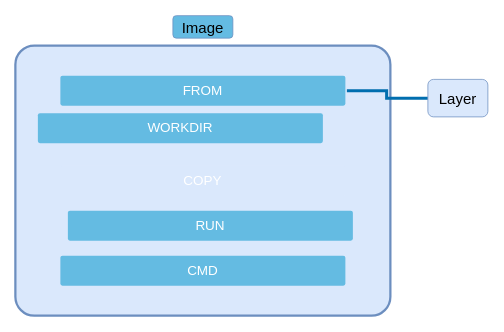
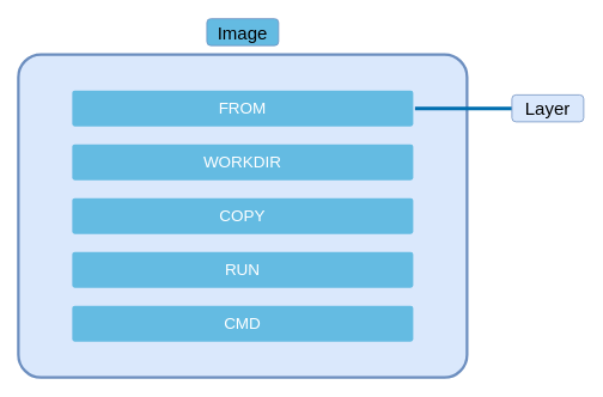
  <mxCell id="0" />
  <mxCell id="1" parent="0" />
  <mxCell id="2" value="" style="rounded=1;whiteSpace=wrap;html=1;shadow=0;labelBackgroundColor=none;strokeColor=#6c8ebf;strokeWidth=3;fillColor=#dae8fc;fontFamily=Helvetica;fontSize=14;align=center;spacing=5;fontStyle=1;arcSize=7;perimeterSpacing=2;" parent="1" vertex="1"><mxGeometry x="20" y="60" width="500" height="360" as="geometry" /></mxCell>
- <mxCell id="3" value="&lt;font style=&quot;font-size: 18px&quot;&gt;WORKDIR&lt;/font&gt;" style="rounded=1;whiteSpace=wrap;html=1;shadow=0;labelBackgroundColor=none;strokeColor=none;strokeWidth=3;fillColor=#64bbe2;fontFamily=Helvetica;fontSize=14;fontColor=#FFFFFF;align=center;spacing=5;arcSize=7;perimeterSpacing=2;" parent="1" vertex="1"><mxGeometry x="50" y="150" width="380" height="40" as="geometry" /></mxCell>
+ <mxCell id="3" value="&lt;font style=&quot;font-size: 18px&quot;&gt;WORKDIR&lt;/font&gt;" style="rounded=1;whiteSpace=wrap;html=1;shadow=0;labelBackgroundColor=none;strokeColor=none;strokeWidth=3;fillColor=#64bbe2;fontFamily=Helvetica;fontSize=14;fontColor=#FFFFFF;align=center;spacing=5;arcSize=7;perimeterSpacing=2;" parent="1" vertex="1"><mxGeometry x="80" y="160" width="380" height="40" as="geometry" /></mxCell>
  <mxCell id="4" style="edgeStyle=orthogonalEdgeStyle;rounded=0;orthogonalLoop=1;jettySize=auto;html=1;entryX=0;entryY=0.5;entryDx=0;entryDy=0;fillColor=#1ba1e2;strokeColor=#006EAF;strokeWidth=4;endArrow=none;" edge="1" parent="1" source="5" target="9"><mxGeometry relative="1" as="geometry" /></mxCell>
  <mxCell id="5" value="&lt;font style=&quot;font-size: 18px&quot;&gt;FROM&lt;/font&gt;" style="rounded=1;whiteSpace=wrap;html=1;shadow=0;labelBackgroundColor=none;strokeColor=none;strokeWidth=3;fillColor=#64bbe2;fontFamily=Helvetica;fontSize=14;fontColor=#FFFFFF;align=center;spacing=5;arcSize=7;perimeterSpacing=2;" vertex="1" parent="1"><mxGeometry x="80" y="100" width="380" height="40" as="geometry" /></mxCell>
- <mxCell id="6" value="&lt;font style=&quot;font-size: 18px&quot;&gt;COPY&lt;/font&gt;" style="rounded=1;whiteSpace=wrap;html=1;shadow=0;labelBackgroundColor=none;strokeColor=none;strokeWidth=3;fillColor=#dae8fc;fontFamily=Helvetica;fontSize=14;fontColor=#FFFFFF;align=center;spacing=5;arcSize=7;perimeterSpacing=2;" vertex="1" parent="1"><mxGeometry x="80" y="220" width="380" height="40" as="geometry" /></mxCell>
- <mxCell id="7" value="&lt;font style=&quot;font-size: 18px&quot;&gt;RUN&lt;/font&gt;" style="rounded=1;whiteSpace=wrap;html=1;shadow=0;labelBackgroundColor=none;strokeColor=none;strokeWidth=3;fillColor=#64bbe2;fontFamily=Helvetica;fontSize=14;fontColor=#FFFFFF;align=center;spacing=5;arcSize=7;perimeterSpacing=2;" vertex="1" parent="1"><mxGeometry x="90" y="280" width="380" height="40" as="geometry" /></mxCell>
+ <mxCell id="6" value="&lt;font style=&quot;font-size: 18px&quot;&gt;COPY&lt;/font&gt;" style="rounded=1;whiteSpace=wrap;html=1;shadow=0;labelBackgroundColor=none;strokeColor=none;strokeWidth=3;fillColor=#64bbe2;fontFamily=Helvetica;fontSize=14;fontColor=#FFFFFF;align=center;spacing=5;arcSize=7;perimeterSpacing=2;" vertex="1" parent="1"><mxGeometry x="80" y="220" width="380" height="40" as="geometry" /></mxCell>
+ <mxCell id="7" value="&lt;font style=&quot;font-size: 18px&quot;&gt;RUN&lt;/font&gt;" style="rounded=1;whiteSpace=wrap;html=1;shadow=0;labelBackgroundColor=none;strokeColor=none;strokeWidth=3;fillColor=#64bbe2;fontFamily=Helvetica;fontSize=14;fontColor=#FFFFFF;align=center;spacing=5;arcSize=7;perimeterSpacing=2;" vertex="1" parent="1"><mxGeometry x="80" y="280" width="380" height="40" as="geometry" /></mxCell>
  <mxCell id="8" value="&lt;font style=&quot;font-size: 18px&quot;&gt;CMD&lt;/font&gt;" style="rounded=1;whiteSpace=wrap;html=1;shadow=0;labelBackgroundColor=none;strokeColor=none;strokeWidth=3;fillColor=#64bbe2;fontFamily=Helvetica;fontSize=14;fontColor=#FFFFFF;align=center;spacing=5;arcSize=7;perimeterSpacing=2;" vertex="1" parent="1"><mxGeometry x="80" y="340" width="380" height="40" as="geometry" /></mxCell>
- <mxCell id="9" value="&lt;font style=&quot;font-size: 20px&quot;&gt;Layer&lt;/font&gt;" style="rounded=1;whiteSpace=wrap;html=1;fillColor=#dae8fc;strokeColor=#6c8ebf;" vertex="1" parent="1"><mxGeometry x="570" y="105" width="80" height="50" as="geometry" /></mxCell>
+ <mxCell id="9" value="&lt;font style=&quot;font-size: 20px&quot;&gt;Layer&lt;/font&gt;" style="rounded=1;whiteSpace=wrap;html=1;fillColor=#dae8fc;strokeColor=#6c8ebf;" vertex="1" parent="1"><mxGeometry x="570" y="105" width="80" height="30" as="geometry" /></mxCell>
  <mxCell id="10" value="&lt;font style=&quot;font-size: 20px&quot;&gt;Image&lt;/font&gt;" style="rounded=1;whiteSpace=wrap;html=1;fillColor=#64bbe2;strokeColor=#6c8ebf;" vertex="1" parent="1"><mxGeometry x="230" y="20" width="80" height="30" as="geometry" /></mxCell>
